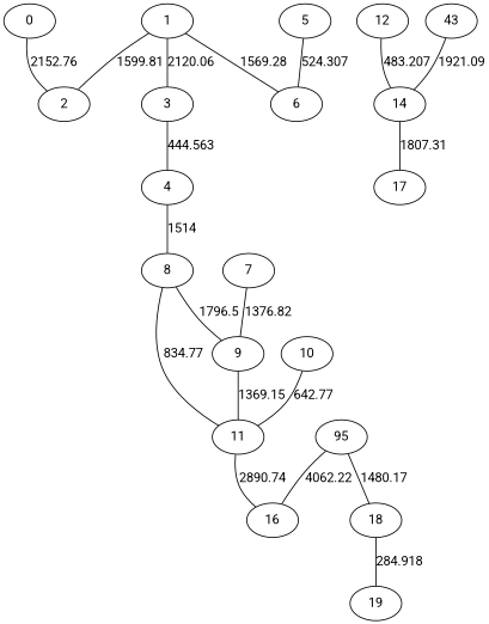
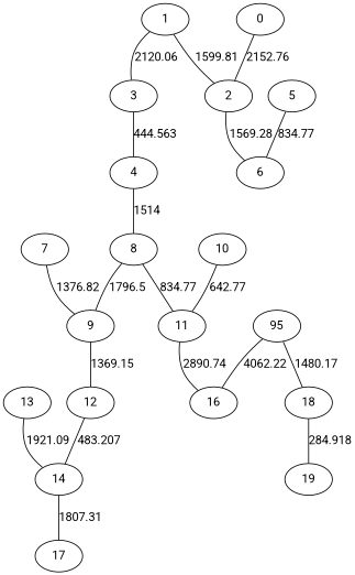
  graph {
    fontname=Roboto
    node [fontname=Roboto]
    edge [fontname=Roboto]
    0
    2
    6
    1
    3
    4
    8
    9
    11
    5
    7
    12
    16
    14
    10
    17
-   13 [label=43]
+   13
    n18 [label=95]
    18
    19
    0 -- 2 [label=2152.76]
-   1 -- 6 [label=1569.28]
+   2 -- 6 [label=1569.28]
    1 -- 2 [label=1599.81]
    1 -- 3 [label=2120.06]
    3 -- 4 [label=444.563]
    4 -- 8 [label=1514]
    8 -- 9 [label=1796.5]
    8 -- 11 [label=834.77]
-   9 -- 11 [label=1369.15]
+   9 -- 12 [label=1369.15]
    11 -- 16 [label=2890.74]
-   5 -- 6 [label=524.307]
+   5 -- 6 [label=834.77]
    7 -- 9 [label=1376.82]
    12 -- 14 [label=483.207]
    14 -- 17 [label=1807.31]
    10 -- 11 [label=642.77]
    13 -- 14 [label=1921.09]
    n18 -- 16 [label=4062.22]
    n18 -- 18 [label=1480.17]
    18 -- 19 [label=284.918]
  }
